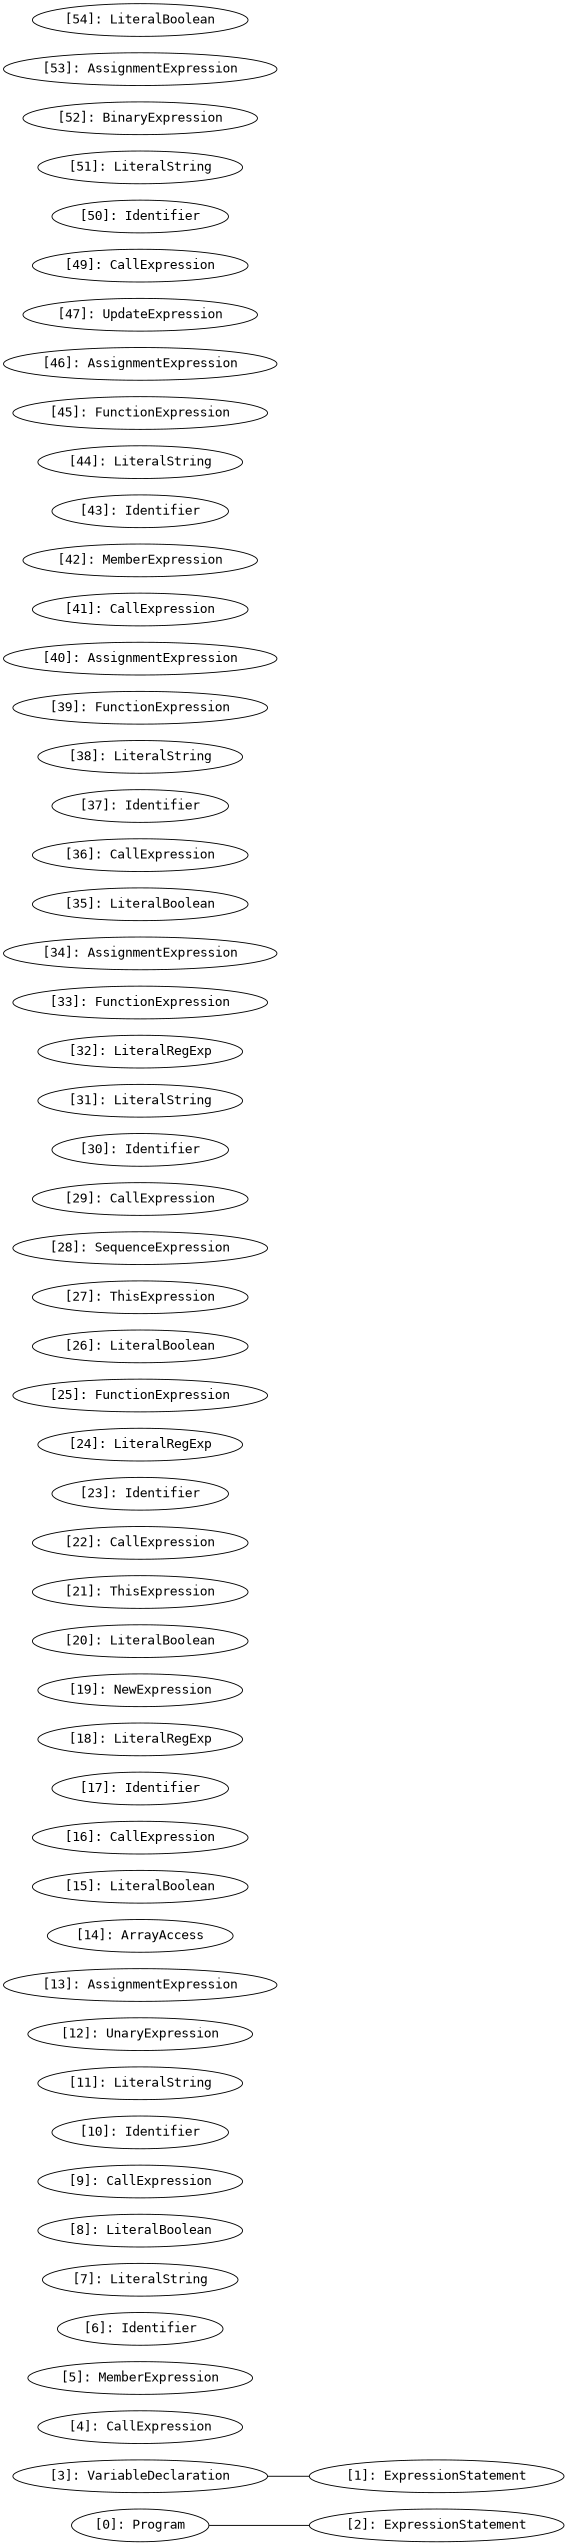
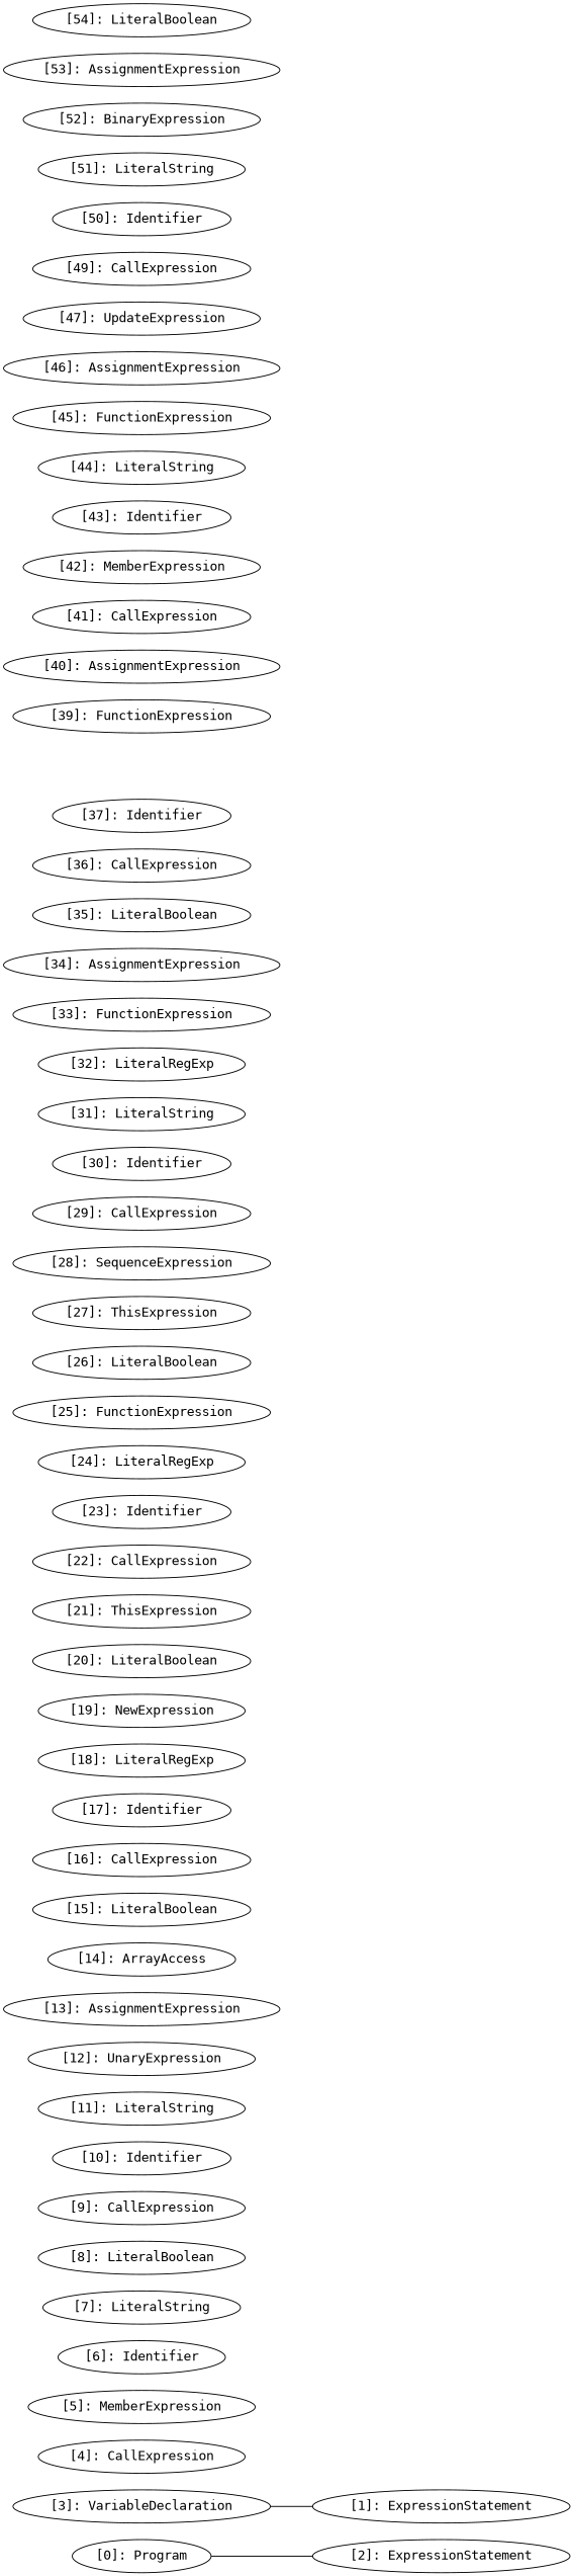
  graph {
    fontname="DejaVu Sans Mono"
    rankdir=LR
    node [fontname="DejaVu Sans Mono"]
    edge [fontname="DejaVu Sans Mono"]
    n1 [label="[0]: Program"]
    n2 [label="[2]: ExpressionStatement"]
    n3 [label="[1]: ExpressionStatement"]
    n4 [label="[3]: VariableDeclaration"]
    n5 [label="[4]: CallExpression"]
    n6 [label="[5]: MemberExpression"]
    n7 [label="[6]: Identifier"]
    n8 [label="[7]: LiteralString"]
    n9 [label="[8]: LiteralBoolean"]
    n10 [label="[9]: CallExpression"]
    n11 [label="[10]: Identifier"]
    n12 [label="[11]: LiteralString"]
    n13 [label="[12]: UnaryExpression"]
    n14 [label="[13]: AssignmentExpression"]
    n15 [label="[14]: ArrayAccess"]
    n16 [label="[15]: LiteralBoolean"]
    n17 [label="[16]: CallExpression"]
    n18 [label="[17]: Identifier"]
    n19 [label="[18]: LiteralRegExp"]
    n20 [label="[19]: NewExpression"]
    n21 [label="[20]: LiteralBoolean"]
    n22 [label="[21]: ThisExpression"]
    n23 [label="[22]: CallExpression"]
    n24 [label="[23]: Identifier"]
    n25 [label="[24]: LiteralRegExp"]
    n26 [label="[25]: FunctionExpression"]
    n27 [label="[26]: LiteralBoolean"]
    n28 [label="[27]: ThisExpression"]
    n29 [label="[28]: SequenceExpression"]
    n30 [label="[29]: CallExpression"]
    n31 [label="[30]: Identifier"]
    n32 [label="[31]: LiteralString"]
    n33 [label="[32]: LiteralRegExp"]
    n34 [label="[33]: FunctionExpression"]
    n35 [label="[34]: AssignmentExpression"]
    n36 [label="[35]: LiteralBoolean"]
    n37 [label="[36]: CallExpression"]
    n38 [label="[37]: Identifier"]
-   n39 [label="[38]: LiteralString"]
    n40 [label="[39]: FunctionExpression"]
    n41 [label="[40]: AssignmentExpression"]
    n42 [label="[41]: CallExpression"]
    n43 [label="[42]: MemberExpression"]
    n44 [label="[43]: Identifier"]
    n45 [label="[44]: LiteralString"]
    n46 [label="[45]: FunctionExpression"]
    n47 [label="[46]: AssignmentExpression"]
    n48 [label="[47]: UpdateExpression"]
    n49 [label="[49]: CallExpression"]
    n50 [label="[50]: Identifier"]
    n51 [label="[51]: LiteralString"]
    n52 [label="[52]: BinaryExpression"]
    n53 [label="[53]: AssignmentExpression"]
    n54 [label="[54]: LiteralBoolean"]
    n1 -- n2
    n4 -- n3
  }
